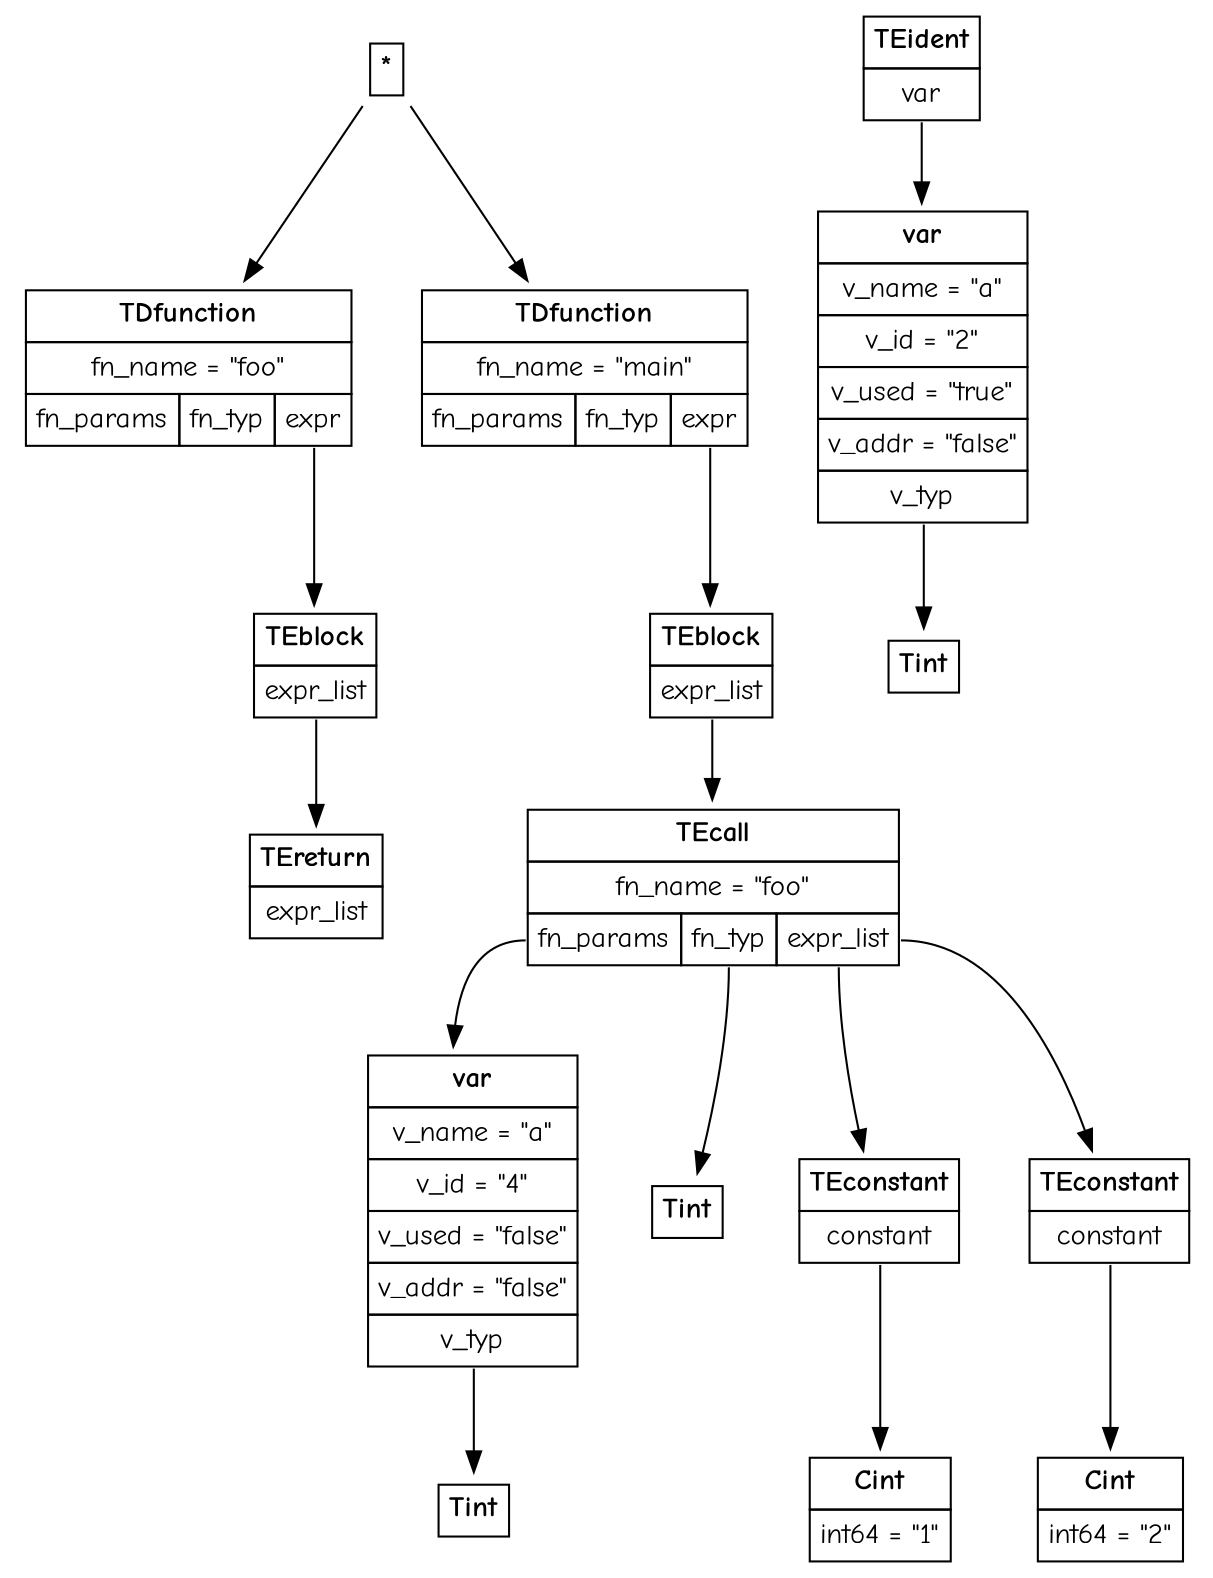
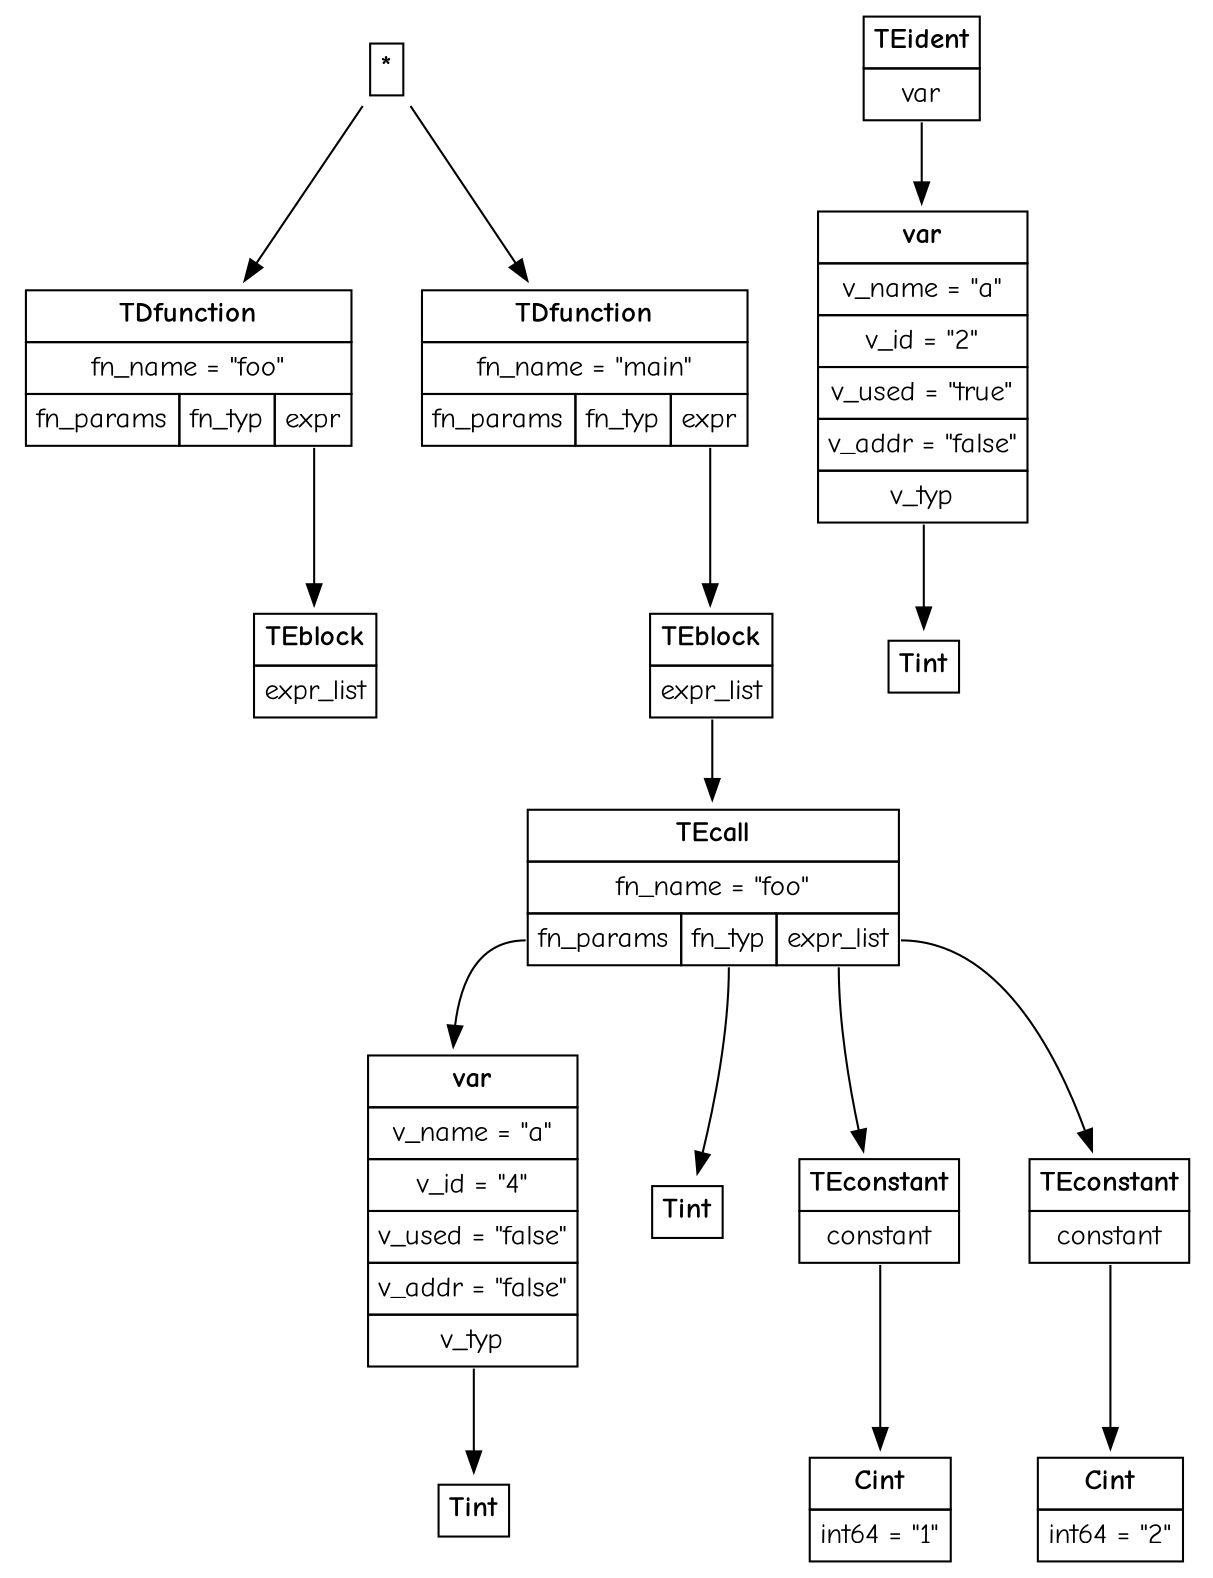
  digraph {
    fontname="Comic Neue"
    node [fontname="Comic Neue" shape=plaintext]
    edge [fontname="Comic Neue" tailport=expr_list]
    n1 [label=<<table border='0' cellborder='1' cellspacing='0' cellpadding='4'><tr ><td colspan = '1'><b >*</b></td></tr></table>>]
    n2 [label=<<table border='0' cellborder='1' cellspacing='0' cellpadding='4'><tr ><td colspan = '3'><b >TDfunction</b></td></tr><tr ><td colspan = '3'>fn_name = "foo"</td></tr><tr ><td port='fn_params'>fn_params</td><td port='fn_typ'>fn_typ</td><td port='expr'>expr</td></tr></table>>]
    n3 [label=<<table border='0' cellborder='1' cellspacing='0' cellpadding='4'><tr ><td colspan = '3'><b >TDfunction</b></td></tr><tr ><td colspan = '3'>fn_name = "main"</td></tr><tr ><td port='fn_params'>fn_params</td><td port='fn_typ'>fn_typ</td><td port='expr'>expr</td></tr></table>>]
    n4 [label=<<table border='0' cellborder='1' cellspacing='0' cellpadding='4'><tr ><td colspan = '1'><b >TEblock</b></td></tr><tr ><td port='expr_list'>expr_list</td></tr></table>>]
    n5 [label=<<table border='0' cellborder='1' cellspacing='0' cellpadding='4'><tr ><td colspan = '1'><b >TEblock</b></td></tr><tr ><td port='expr_list'>expr_list</td></tr></table>>]
-   n6 [label=<<table border='0' cellborder='1' cellspacing='0' cellpadding='4'><tr ><td colspan = '1'><b >TEreturn</b></td></tr><tr ><td port='expr_list'>expr_list</td></tr></table>>]
    n7 [label=<<table border='0' cellborder='1' cellspacing='0' cellpadding='4'><tr ><td colspan = '1'><b >TEident</b></td></tr><tr ><td port='var'>var</td></tr></table>>]
    n8 [label=<<table border='0' cellborder='1' cellspacing='0' cellpadding='4'><tr ><td colspan = '1'><b >var</b></td></tr><tr ><td colspan = '1'>v_name = "a"</td></tr><tr ><td colspan = '1'>v_id = "2"</td></tr><tr ><td colspan = '1'>v_used = "true"</td></tr><tr ><td colspan = '1'>v_addr = "false"</td></tr><tr ><td port='v_typ'>v_typ</td></tr></table>>]
    n9 [label=<<table border='0' cellborder='1' cellspacing='0' cellpadding='4'><tr ><td colspan = '1'><b >Tint</b></td></tr></table>>]
    n10 [label=<<table border='0' cellborder='1' cellspacing='0' cellpadding='4'><tr ><td colspan = '3'><b >TEcall</b></td></tr><tr ><td colspan = '3'>fn_name = "foo"</td></tr><tr ><td port='fn_params'>fn_params</td><td port='fn_typ'>fn_typ</td><td port='expr_list'>expr_list</td></tr></table>>]
    n11 [label=<<table border='0' cellborder='1' cellspacing='0' cellpadding='4'><tr ><td colspan = '1'><b >var</b></td></tr><tr ><td colspan = '1'>v_name = "a"</td></tr><tr ><td colspan = '1'>v_id = "4"</td></tr><tr ><td colspan = '1'>v_used = "false"</td></tr><tr ><td colspan = '1'>v_addr = "false"</td></tr><tr ><td port='v_typ'>v_typ</td></tr></table>>]
    n12 [label=<<table border='0' cellborder='1' cellspacing='0' cellpadding='4'><tr ><td colspan = '1'><b >Tint</b></td></tr></table>>]
    n13 [label=<<table border='0' cellborder='1' cellspacing='0' cellpadding='4'><tr ><td colspan = '1'><b >TEconstant</b></td></tr><tr ><td port='constant'>constant</td></tr></table>>]
    n14 [label=<<table border='0' cellborder='1' cellspacing='0' cellpadding='4'><tr ><td colspan = '1'><b >TEconstant</b></td></tr><tr ><td port='constant'>constant</td></tr></table>>]
    n15 [label=<<table border='0' cellborder='1' cellspacing='0' cellpadding='4'><tr ><td colspan = '1'><b >Tint</b></td></tr></table>>]
    n16 [label=<<table border='0' cellborder='1' cellspacing='0' cellpadding='4'><tr ><td colspan = '1'><b >Cint</b></td></tr><tr ><td colspan = '1'>int64 = "1"</td></tr></table>>]
    n17 [label=<<table border='0' cellborder='1' cellspacing='0' cellpadding='4'><tr ><td colspan = '1'><b >Cint</b></td></tr><tr ><td colspan = '1'>int64 = "2"</td></tr></table>>]
    n1 -> n2
    n1 -> n3
    n2 -> n4 [tailport=expr]
    n3 -> n5 [tailport=expr]
-   n4 -> n6
    n5 -> n10
    n7 -> n8 [tailport=var]
    n8 -> n9 [tailport=v_typ]
    n10 -> n11 [tailport=fn_params]
    n10 -> n12 [tailport=fn_typ]
    n10 -> n13
    n10 -> n14
    n11 -> n15 [tailport=v_typ]
    n13 -> n16 [tailport=constant]
    n14 -> n17 [tailport=constant]
  }
